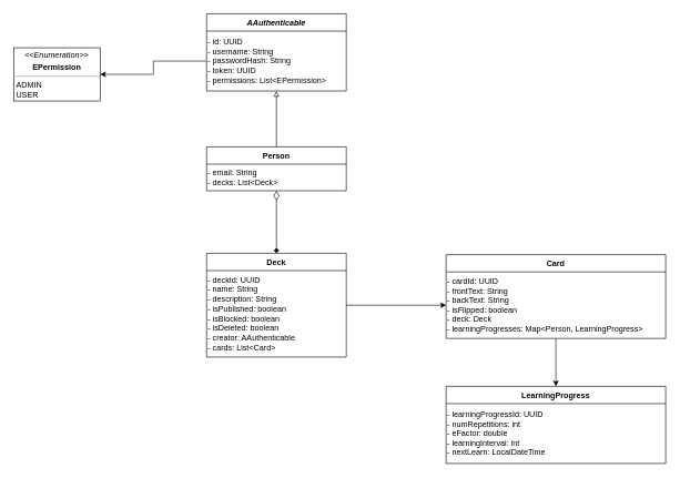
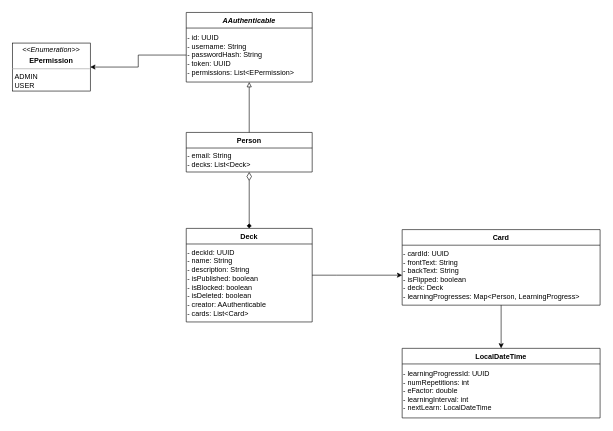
  <mxCell id="0" />
  <mxCell id="1" parent="0" />
  <mxCell id="2" value="AAuthenticable" style="swimlane;fontStyle=3;childLayout=stackLayout;horizontal=1;startSize=26;fillColor=none;horizontalStack=0;resizeParent=1;resizeParentMax=0;resizeLast=0;collapsible=1;marginBottom=0;" vertex="1" parent="1"><mxGeometry x="310" y="20" width="210" height="116" as="geometry" /></mxCell>
  <mxCell id="3" value="&lt;div&gt;- id: UUID&lt;/div&gt;&lt;div&gt;- username: String&lt;/div&gt;&lt;div&gt;- passwordHash: String&lt;/div&gt;&lt;div&gt;- token: UUID&lt;/div&gt;&lt;div&gt;- permissions: List&amp;lt;EPermission&amp;gt;&lt;br&gt;&lt;/div&gt;" style="text;html=1;align=left;verticalAlign=middle;resizable=0;points=[];autosize=1;strokeColor=none;fillColor=none;" vertex="1" parent="2"><mxGeometry y="26" width="210" height="90" as="geometry" /></mxCell>
  <mxCell id="4" value="&lt;p style=&quot;margin:0px;margin-top:4px;text-align:center;&quot;&gt;&lt;i&gt;&amp;lt;&amp;lt;Enumeration&amp;gt;&amp;gt;&lt;/i&gt;&lt;/p&gt;&lt;p style=&quot;margin:0px;margin-top:4px;text-align:center;&quot;&gt;&lt;b&gt;EPermission&lt;/b&gt;&lt;br&gt;&lt;/p&gt;&lt;hr size=&quot;1&quot;&gt;&lt;p style=&quot;margin:0px;margin-left:4px;&quot;&gt;ADMIN&lt;/p&gt;&lt;p style=&quot;margin:0px;margin-left:4px;&quot;&gt;USER&lt;br&gt;&lt;/p&gt;" style="verticalAlign=top;align=left;overflow=fill;fontSize=12;fontFamily=Helvetica;html=1;" vertex="1" parent="1"><mxGeometry x="20" y="71" width="130" height="80" as="geometry" /></mxCell>
  <mxCell id="5" style="edgeStyle=orthogonalEdgeStyle;rounded=0;orthogonalLoop=1;jettySize=auto;html=1;" edge="1" parent="1" source="3" target="4"><mxGeometry relative="1" as="geometry" /></mxCell>
  <mxCell id="6" style="edgeStyle=orthogonalEdgeStyle;rounded=0;orthogonalLoop=1;jettySize=auto;html=1;endArrow=block;endFill=0;" edge="1" parent="1" source="7" target="3"><mxGeometry relative="1" as="geometry" /></mxCell>
  <mxCell id="7" value="Person" style="swimlane;fontStyle=1;childLayout=stackLayout;horizontal=1;startSize=26;fillColor=none;horizontalStack=0;resizeParent=1;resizeParentMax=0;resizeLast=0;collapsible=1;marginBottom=0;" vertex="1" parent="1"><mxGeometry x="310" y="220" width="210" height="66" as="geometry" /></mxCell>
  <mxCell id="8" value="&lt;div&gt;- email: String&lt;/div&gt;&lt;div&gt;- decks: List&amp;lt;Deck&amp;gt;&lt;br&gt;&lt;/div&gt;" style="text;html=1;align=left;verticalAlign=middle;resizable=0;points=[];autosize=1;strokeColor=none;fillColor=none;" vertex="1" parent="7"><mxGeometry y="26" width="210" height="40" as="geometry" /></mxCell>
  <mxCell id="9" value="Deck" style="swimlane;fontStyle=1;childLayout=stackLayout;horizontal=1;startSize=26;fillColor=none;horizontalStack=0;resizeParent=1;resizeParentMax=0;resizeLast=0;collapsible=1;marginBottom=0;" vertex="1" parent="1"><mxGeometry x="310" y="380" width="210" height="156" as="geometry" /></mxCell>
  <mxCell id="10" value="&lt;div&gt;- deckId: UUID&lt;/div&gt;&lt;div&gt;- name: String&lt;/div&gt;&lt;div&gt;- description: String&lt;/div&gt;&lt;div&gt;- isPublished: boolean&lt;/div&gt;&lt;div&gt;- isBlocked: boolean&lt;/div&gt;&lt;div&gt;- isDeleted: boolean&lt;/div&gt;&lt;div&gt;- creator: AAuthenticable&lt;/div&gt;&lt;div&gt;- cards: List&amp;lt;Card&amp;gt;&lt;br&gt;&lt;/div&gt;" style="text;html=1;align=left;verticalAlign=middle;resizable=0;points=[];autosize=1;strokeColor=none;fillColor=none;" vertex="1" parent="9"><mxGeometry y="26" width="210" height="130" as="geometry" /></mxCell>
  <mxCell id="11" style="edgeStyle=orthogonalEdgeStyle;rounded=0;orthogonalLoop=1;jettySize=auto;html=1;entryX=0.5;entryY=0;entryDx=0;entryDy=0;endArrow=diamond;endFill=1;startArrow=diamondThin;startFill=0;endSize=6;startSize=12;" edge="1" parent="1" source="8" target="9"><mxGeometry relative="1" as="geometry" /></mxCell>
  <mxCell id="12" value="Card" style="swimlane;fontStyle=1;childLayout=stackLayout;horizontal=1;startSize=26;fillColor=none;horizontalStack=0;resizeParent=1;resizeParentMax=0;resizeLast=0;collapsible=1;marginBottom=0;" vertex="1" parent="1"><mxGeometry x="670" y="382" width="330" height="126" as="geometry" /></mxCell>
  <mxCell id="13" value="&lt;div&gt;- cardId: UUID&lt;/div&gt;&lt;div&gt;- frontText: String&lt;/div&gt;&lt;div&gt;- backText: String&lt;/div&gt;&lt;div&gt;- isFlipped: boolean&lt;/div&gt;&lt;div&gt;- deck: Deck&lt;/div&gt;&lt;div&gt;- learningProgresses: Map&amp;lt;Person, LearningProgress&amp;gt;&lt;br&gt;&lt;/div&gt;" style="text;html=1;align=left;verticalAlign=middle;resizable=0;points=[];autosize=1;strokeColor=none;fillColor=none;" vertex="1" parent="12"><mxGeometry y="26" width="330" height="100" as="geometry" /></mxCell>
- <mxCell id="14" value="LearningProgress" style="swimlane;fontStyle=1;childLayout=stackLayout;horizontal=1;startSize=26;fillColor=none;horizontalStack=0;resizeParent=1;resizeParentMax=0;resizeLast=0;collapsible=1;marginBottom=0;" vertex="1" parent="1"><mxGeometry x="670" y="580" width="330" height="116" as="geometry" /></mxCell>
+ <mxCell id="14" value="LocalDateTime" style="swimlane;fontStyle=1;childLayout=stackLayout;horizontal=1;startSize=26;fillColor=none;horizontalStack=0;resizeParent=1;resizeParentMax=0;resizeLast=0;collapsible=1;marginBottom=0;" vertex="1" parent="1"><mxGeometry x="670" y="580" width="330" height="116" as="geometry" /></mxCell>
  <mxCell id="15" value="&lt;div&gt;- learningProgressId: UUID&lt;/div&gt;&lt;div&gt;- numRepetitions: int&lt;/div&gt;&lt;div&gt;- eFactor: double&lt;/div&gt;&lt;div&gt;- learningInterval: int&lt;/div&gt;&lt;div&gt;- nextLearn: LocalDateTime&lt;br&gt;&lt;/div&gt;" style="text;html=1;align=left;verticalAlign=middle;resizable=0;points=[];autosize=1;strokeColor=none;fillColor=none;" vertex="1" parent="14"><mxGeometry y="26" width="330" height="90" as="geometry" /></mxCell>
  <mxCell id="16" style="edgeStyle=orthogonalEdgeStyle;rounded=0;orthogonalLoop=1;jettySize=auto;html=1;startArrow=none;startFill=0;endArrow=classic;endFill=1;startSize=12;endSize=6;" edge="1" parent="1" source="10" target="13"><mxGeometry relative="1" as="geometry"><Array as="points"><mxPoint x="560" y="458" /><mxPoint x="560" y="458" /></Array></mxGeometry></mxCell>
  <mxCell id="17" style="edgeStyle=orthogonalEdgeStyle;rounded=0;orthogonalLoop=1;jettySize=auto;html=1;entryX=0.5;entryY=0;entryDx=0;entryDy=0;startArrow=none;startFill=0;endArrow=classic;endFill=1;startSize=12;endSize=6;" edge="1" parent="1" source="13" target="14"><mxGeometry relative="1" as="geometry" /></mxCell>
